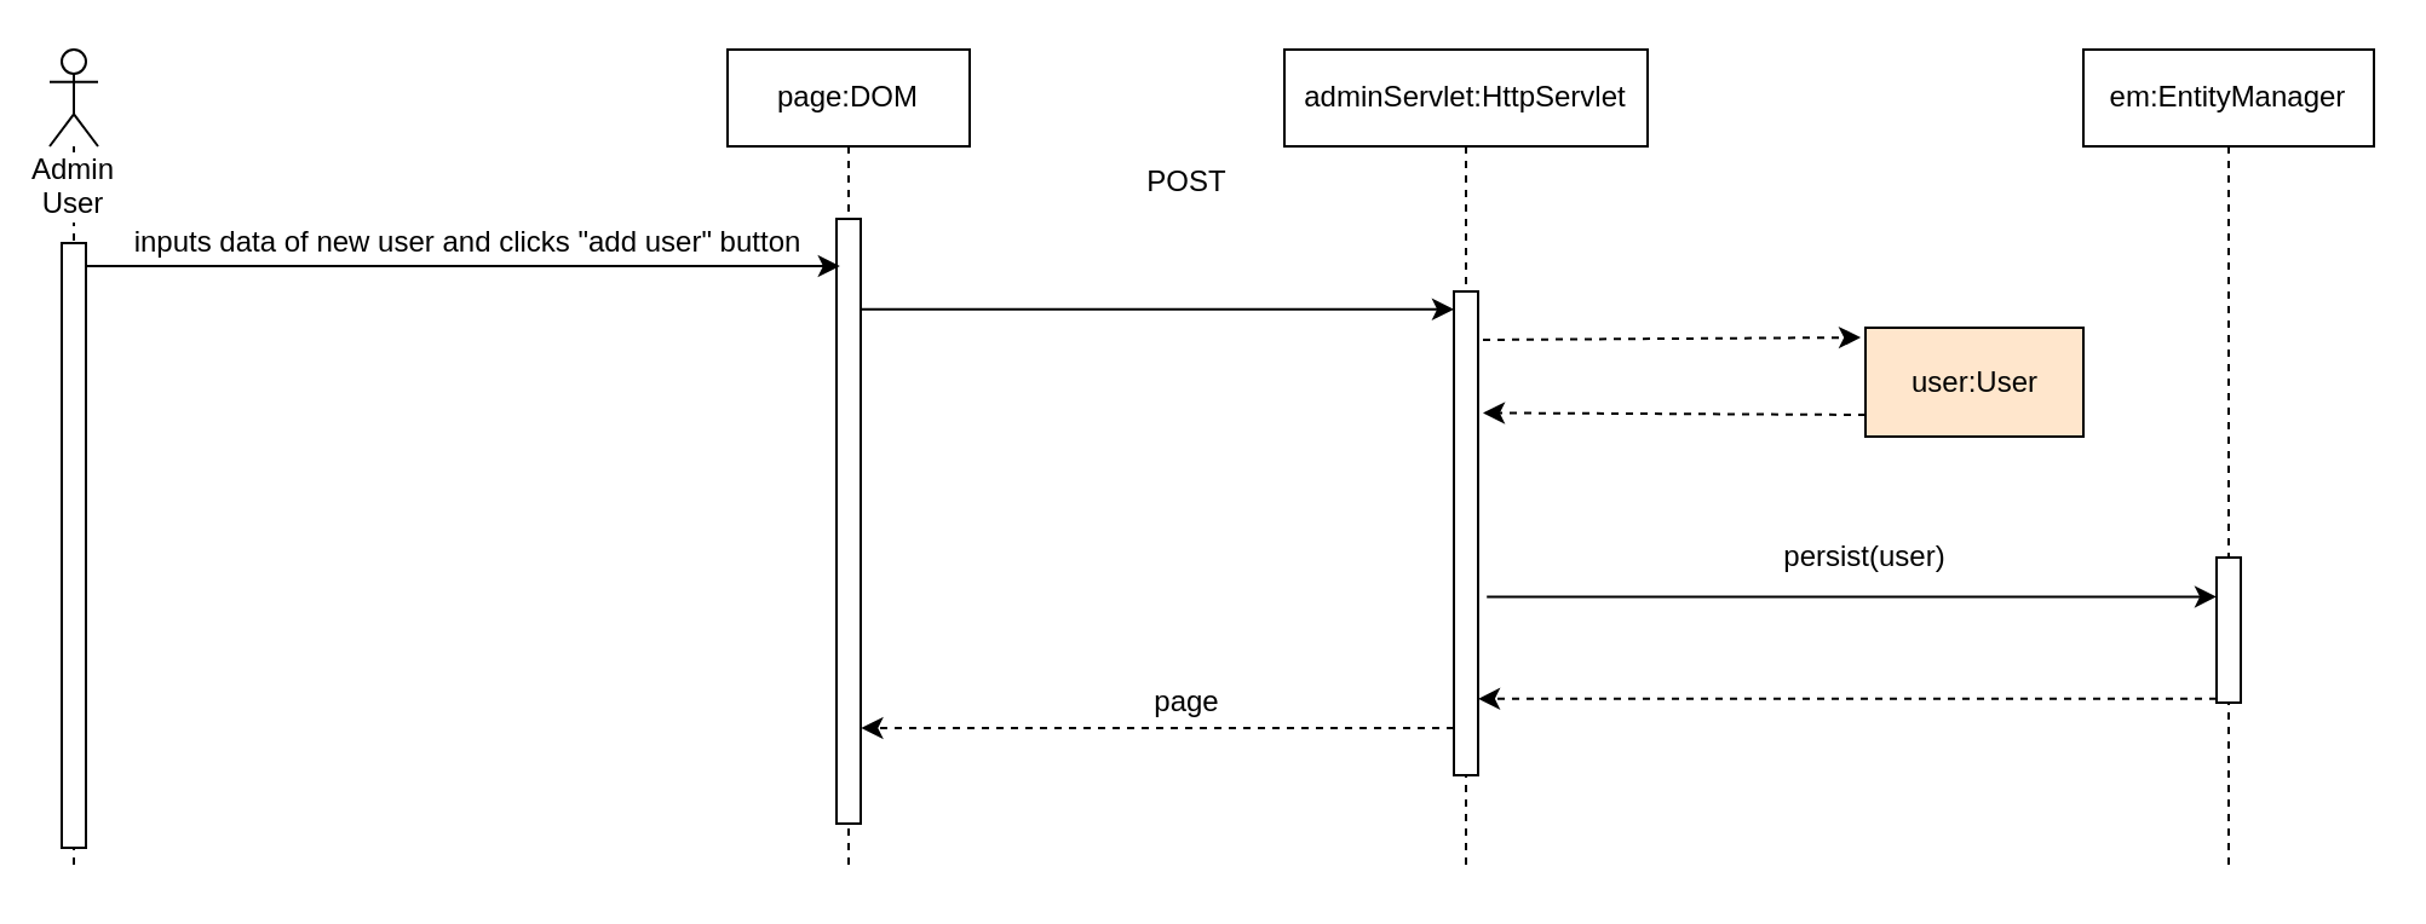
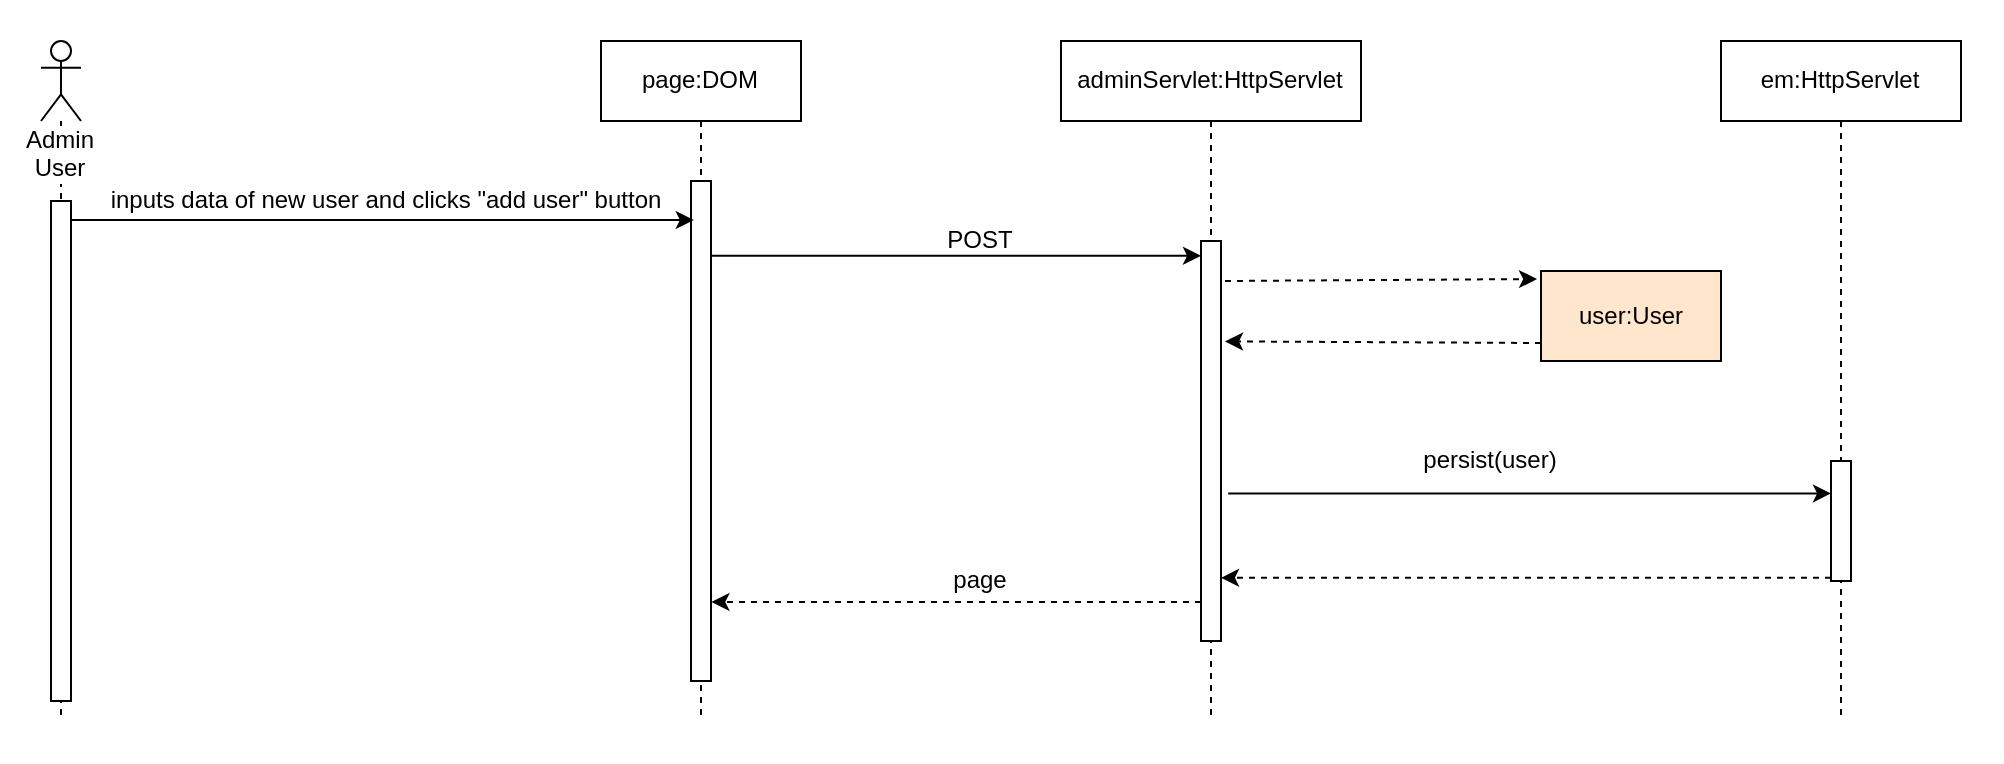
  <mxCell id="0" />
  <mxCell id="1" parent="0" />
  <mxCell id="2" value="page:DOM" style="shape=umlLifeline;perimeter=lifelinePerimeter;whiteSpace=wrap;html=1;container=1;collapsible=0;recursiveResize=0;outlineConnect=0;" parent="1" vertex="1"><mxGeometry x="300" y="20" width="100" height="340" as="geometry" /></mxCell>
  <mxCell id="3" value="" style="html=1;points=[];perimeter=orthogonalPerimeter;" parent="2" vertex="1"><mxGeometry x="45" y="70" width="10" height="250" as="geometry" /></mxCell>
  <mxCell id="4" value="Admin User" style="shape=umlLifeline;participant=umlActor;perimeter=lifelinePerimeter;whiteSpace=wrap;html=1;container=1;collapsible=0;recursiveResize=0;verticalAlign=top;spacingTop=36;labelBackgroundColor=#ffffff;outlineConnect=0;size=40;" parent="1" vertex="1"><mxGeometry x="20" y="20" width="20" height="340" as="geometry" /></mxCell>
  <mxCell id="5" value="" style="html=1;points=[];perimeter=orthogonalPerimeter;" parent="4" vertex="1"><mxGeometry x="5" y="80" width="10" height="250" as="geometry" /></mxCell>
  <mxCell id="6" value="inputs data of new user and clicks &quot;add user&quot; button" style="text;html=1;strokeColor=none;fillColor=none;align=center;verticalAlign=middle;whiteSpace=wrap;rounded=0;" parent="1" vertex="1"><mxGeometry x="52.5" y="90" width="280" height="20" as="geometry" /></mxCell>
  <mxCell id="7" value="" style="endArrow=classic;html=1;rounded=0;entryX=0;entryY=0.037;entryDx=0;entryDy=0;entryPerimeter=0;" parent="1" source="3" target="10" edge="1"><mxGeometry width="50" height="50" relative="1" as="geometry"><mxPoint x="362.5" y="127" as="sourcePoint" /><mxPoint x="590" y="127" as="targetPoint" /></mxGeometry></mxCell>
- <mxCell id="8" value="POST" style="text;html=1;strokeColor=none;fillColor=none;align=center;verticalAlign=middle;whiteSpace=wrap;rounded=0;" parent="1" vertex="1"><mxGeometry x="470" y="65" width="40" height="20" as="geometry" /></mxCell>
+ <mxCell id="8" value="POST" style="text;html=1;strokeColor=none;fillColor=none;align=center;verticalAlign=middle;whiteSpace=wrap;rounded=0;" parent="1" vertex="1"><mxGeometry x="470" y="110" width="40" height="20" as="geometry" /></mxCell>
  <mxCell id="9" value="adminServlet:HttpServlet" style="shape=umlLifeline;perimeter=lifelinePerimeter;whiteSpace=wrap;html=1;container=1;collapsible=0;recursiveResize=0;outlineConnect=0;" parent="1" vertex="1"><mxGeometry x="530" y="20" width="150" height="340" as="geometry" /></mxCell>
  <mxCell id="10" value="" style="html=1;points=[];perimeter=orthogonalPerimeter;" parent="9" vertex="1"><mxGeometry x="70" y="100" width="10" height="200" as="geometry" /></mxCell>
  <mxCell id="11" value="" style="endArrow=classic;html=1;dashed=1;exitX=1.2;exitY=0.1;exitDx=0;exitDy=0;exitPerimeter=0;entryX=-0.022;entryY=0.089;entryDx=0;entryDy=0;entryPerimeter=0;" parent="1" source="10" target="12" edge="1"><mxGeometry width="50" height="50" relative="1" as="geometry"><mxPoint x="620" y="140" as="sourcePoint" /><mxPoint x="760" y="140" as="targetPoint" /></mxGeometry></mxCell>
  <mxCell id="12" value="user:User" style="html=1;fillColor=#ffe6cc;" parent="1" vertex="1"><mxGeometry x="770" y="135" width="90" height="45" as="geometry" /></mxCell>
  <mxCell id="13" value="" style="endArrow=classic;html=1;exitX=1.36;exitY=0.631;exitDx=0;exitDy=0;exitPerimeter=0;" parent="1" source="10" target="16" edge="1"><mxGeometry width="50" height="50" relative="1" as="geometry"><mxPoint x="620" y="240" as="sourcePoint" /><mxPoint x="910" y="240" as="targetPoint" /></mxGeometry></mxCell>
- <mxCell id="14" value="persist(user)" style="text;html=1;strokeColor=none;fillColor=none;align=center;verticalAlign=middle;whiteSpace=wrap;rounded=0;" parent="1" vertex="1"><mxGeometry x="730" y="220" width="80" height="20" as="geometry" /></mxCell>
- <mxCell id="15" value="em:EntityManager" style="shape=umlLifeline;perimeter=lifelinePerimeter;whiteSpace=wrap;html=1;container=1;collapsible=0;recursiveResize=0;outlineConnect=0;" parent="1" vertex="1"><mxGeometry x="860" y="20" width="120" height="340" as="geometry" /></mxCell>
+ <mxCell id="14" value="persist(user)" style="text;html=1;strokeColor=none;fillColor=none;align=center;verticalAlign=middle;whiteSpace=wrap;rounded=0;" parent="1" vertex="1"><mxGeometry x="705" y="220" width="80" height="20" as="geometry" /></mxCell>
+ <mxCell id="15" value="em:HttpServlet" style="shape=umlLifeline;perimeter=lifelinePerimeter;whiteSpace=wrap;html=1;container=1;collapsible=0;recursiveResize=0;outlineConnect=0;" parent="1" vertex="1"><mxGeometry x="860" y="20" width="120" height="340" as="geometry" /></mxCell>
  <mxCell id="16" value="" style="html=1;points=[];perimeter=orthogonalPerimeter;" parent="15" vertex="1"><mxGeometry x="55" y="210" width="10" height="60" as="geometry" /></mxCell>
  <mxCell id="17" value="" style="endArrow=classic;html=1;dashed=1;entryX=1;entryY=0.842;entryDx=0;entryDy=0;entryPerimeter=0;" parent="1" source="16" target="10" edge="1"><mxGeometry width="50" height="50" relative="1" as="geometry"><mxPoint x="890" y="280" as="sourcePoint" /><mxPoint x="620" y="280" as="targetPoint" /></mxGeometry></mxCell>
  <mxCell id="18" value="" style="endArrow=classic;html=1;dashed=1;entryX=1.02;entryY=0.842;entryDx=0;entryDy=0;entryPerimeter=0;" parent="1" source="10" target="3" edge="1"><mxGeometry width="50" height="50" relative="1" as="geometry"><mxPoint x="590" y="300" as="sourcePoint" /><mxPoint x="360" y="300" as="targetPoint" /></mxGeometry></mxCell>
  <mxCell id="19" value="page" style="text;html=1;strokeColor=none;fillColor=none;align=center;verticalAlign=middle;whiteSpace=wrap;rounded=0;" parent="1" vertex="1"><mxGeometry x="470" y="280" width="40" height="20" as="geometry" /></mxCell>
  <mxCell id="20" value="" style="endArrow=classic;html=1;entryX=0.14;entryY=0.078;entryDx=0;entryDy=0;entryPerimeter=0;" parent="1" source="5" target="3" edge="1"><mxGeometry width="50" height="50" relative="1" as="geometry"><mxPoint x="40" y="110" as="sourcePoint" /><mxPoint x="340" y="109.5" as="targetPoint" /></mxGeometry></mxCell>
  <mxCell id="21" value="" style="endArrow=classic;html=1;dashed=1;exitX=1.2;exitY=0.1;exitDx=0;exitDy=0;exitPerimeter=0;entryX=1.2;entryY=0.251;entryDx=0;entryDy=0;entryPerimeter=0;" parent="1" target="10" edge="1"><mxGeometry width="50" height="50" relative="1" as="geometry"><mxPoint x="770" y="171" as="sourcePoint" /><mxPoint x="661" y="170" as="targetPoint" /></mxGeometry></mxCell>
